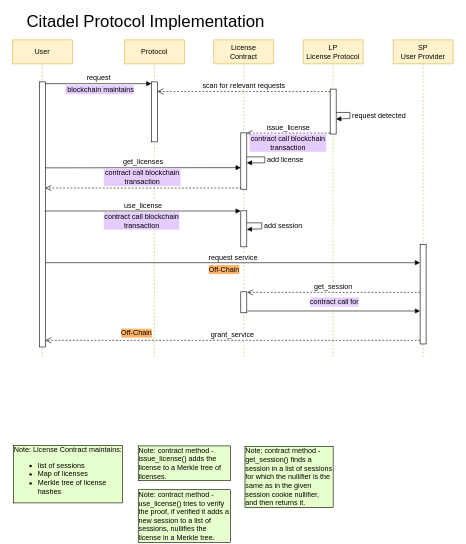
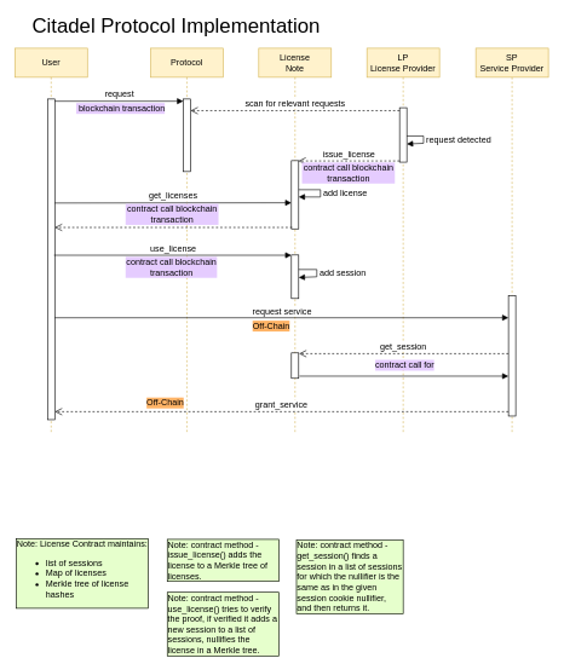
  <mxCell id="0" />
  <mxCell id="1" parent="0" />
  <mxCell id="2" value="Protocol" style="shape=umlLifeline;perimeter=lifelinePerimeter;whiteSpace=wrap;html=1;container=0;dropTarget=0;collapsible=0;recursiveResize=0;outlineConnect=0;portConstraint=eastwest;newEdgeStyle={&quot;edgeStyle&quot;:&quot;elbowEdgeStyle&quot;,&quot;elbow&quot;:&quot;vertical&quot;,&quot;curved&quot;:0,&quot;rounded&quot;:0};labelBackgroundColor=none;fillColor=#fff2cc;strokeColor=#d6b656;" vertex="1" parent="1"><mxGeometry x="207" y="66" width="100" height="530" as="geometry" /></mxCell>
  <mxCell id="3" value="" style="html=1;points=[];perimeter=orthogonalPerimeter;outlineConnect=0;targetShapes=umlLifeline;portConstraint=eastwest;newEdgeStyle={&quot;edgeStyle&quot;:&quot;elbowEdgeStyle&quot;,&quot;elbow&quot;:&quot;vertical&quot;,&quot;curved&quot;:0,&quot;rounded&quot;:0};labelBackgroundColor=none;" vertex="1" parent="2"><mxGeometry x="45" y="70" width="10" height="100" as="geometry" /></mxCell>
  <mxCell id="4" value="User" style="shape=umlLifeline;perimeter=lifelinePerimeter;whiteSpace=wrap;html=1;container=0;dropTarget=0;collapsible=0;recursiveResize=0;outlineConnect=0;portConstraint=eastwest;newEdgeStyle={&quot;edgeStyle&quot;:&quot;elbowEdgeStyle&quot;,&quot;elbow&quot;:&quot;vertical&quot;,&quot;curved&quot;:0,&quot;rounded&quot;:0};labelBackgroundColor=none;fillColor=#fff2cc;strokeColor=#d6b656;" parent="1" vertex="1"><mxGeometry x="20" y="66" width="100" height="530" as="geometry" /></mxCell>
  <mxCell id="5" value="" style="html=1;points=[];perimeter=orthogonalPerimeter;outlineConnect=0;targetShapes=umlLifeline;portConstraint=eastwest;newEdgeStyle={&quot;edgeStyle&quot;:&quot;elbowEdgeStyle&quot;,&quot;elbow&quot;:&quot;vertical&quot;,&quot;curved&quot;:0,&quot;rounded&quot;:0};labelBackgroundColor=none;" parent="4" vertex="1"><mxGeometry x="45" y="70" width="10" height="442" as="geometry" /></mxCell>
- <mxCell id="6" value="LP&lt;br&gt;License Protocol" style="shape=umlLifeline;perimeter=lifelinePerimeter;whiteSpace=wrap;html=1;container=0;dropTarget=0;collapsible=0;recursiveResize=0;outlineConnect=0;portConstraint=eastwest;newEdgeStyle={&quot;edgeStyle&quot;:&quot;elbowEdgeStyle&quot;,&quot;elbow&quot;:&quot;vertical&quot;,&quot;curved&quot;:0,&quot;rounded&quot;:0};fillColor=#fff2cc;strokeColor=#d6b656;" parent="1" vertex="1"><mxGeometry x="505" y="66" width="100" height="530" as="geometry" /></mxCell>
+ <mxCell id="6" value="LP&lt;br&gt;License Provider" style="shape=umlLifeline;perimeter=lifelinePerimeter;whiteSpace=wrap;html=1;container=0;dropTarget=0;collapsible=0;recursiveResize=0;outlineConnect=0;portConstraint=eastwest;newEdgeStyle={&quot;edgeStyle&quot;:&quot;elbowEdgeStyle&quot;,&quot;elbow&quot;:&quot;vertical&quot;,&quot;curved&quot;:0,&quot;rounded&quot;:0};fillColor=#fff2cc;strokeColor=#d6b656;" parent="1" vertex="1"><mxGeometry x="505" y="66" width="100" height="530" as="geometry" /></mxCell>
  <mxCell id="7" value="" style="html=1;points=[];perimeter=orthogonalPerimeter;outlineConnect=0;targetShapes=umlLifeline;portConstraint=eastwest;newEdgeStyle={&quot;edgeStyle&quot;:&quot;elbowEdgeStyle&quot;,&quot;elbow&quot;:&quot;vertical&quot;,&quot;curved&quot;:0,&quot;rounded&quot;:0};" parent="6" vertex="1"><mxGeometry x="45" y="82" width="10" height="75" as="geometry" /></mxCell>
- <mxCell id="8" value="License&lt;br&gt;Contract" style="shape=umlLifeline;perimeter=lifelinePerimeter;whiteSpace=wrap;html=1;container=0;dropTarget=0;collapsible=0;recursiveResize=0;outlineConnect=0;portConstraint=eastwest;newEdgeStyle={&quot;edgeStyle&quot;:&quot;elbowEdgeStyle&quot;,&quot;elbow&quot;:&quot;vertical&quot;,&quot;curved&quot;:0,&quot;rounded&quot;:0};fillColor=#fff2cc;strokeColor=#d6b656;" parent="1" vertex="1"><mxGeometry x="356" y="66" width="100" height="530" as="geometry" /></mxCell>
+ <mxCell id="8" value="License&lt;br&gt;Note" style="shape=umlLifeline;perimeter=lifelinePerimeter;whiteSpace=wrap;html=1;container=0;dropTarget=0;collapsible=0;recursiveResize=0;outlineConnect=0;portConstraint=eastwest;newEdgeStyle={&quot;edgeStyle&quot;:&quot;elbowEdgeStyle&quot;,&quot;elbow&quot;:&quot;vertical&quot;,&quot;curved&quot;:0,&quot;rounded&quot;:0};fillColor=#fff2cc;strokeColor=#d6b656;" parent="1" vertex="1"><mxGeometry x="356" y="66" width="100" height="530" as="geometry" /></mxCell>
  <mxCell id="9" value="Citadel Protocol Implementation" style="text;html=1;strokeColor=none;fillColor=none;align=left;verticalAlign=middle;whiteSpace=wrap;rounded=0;fontSize=28;" parent="1" vertex="1"><mxGeometry x="42" y="20" width="458" height="30" as="geometry" /></mxCell>
  <mxCell id="10" value="use_license" style="html=1;verticalAlign=bottom;endArrow=block;rounded=0;fontSize=12;exitX=0.9;exitY=0.427;exitDx=0;exitDy=0;exitPerimeter=0;" parent="1" target="12" edge="1"><mxGeometry width="80" relative="1" as="geometry"><mxPoint x="74" y="351.34" as="sourcePoint" /><mxPoint x="396" y="351.34" as="targetPoint" /></mxGeometry></mxCell>
  <mxCell id="11" value="" style="html=1;verticalAlign=bottom;endArrow=block;rounded=0;fontSize=12;startArrow=none;" parent="1" edge="1"><mxGeometry y="80" width="80" relative="1" as="geometry"><mxPoint x="415" y="389" as="sourcePoint" /><mxPoint x="415" y="389" as="targetPoint" /><mxPoint x="-80" as="offset" /></mxGeometry></mxCell>
  <mxCell id="12" value="" style="html=1;points=[];perimeter=orthogonalPerimeter;outlineConnect=0;targetShapes=umlLifeline;portConstraint=eastwest;newEdgeStyle={&quot;edgeStyle&quot;:&quot;elbowEdgeStyle&quot;,&quot;elbow&quot;:&quot;vertical&quot;,&quot;curved&quot;:0,&quot;rounded&quot;:0};" parent="1" vertex="1"><mxGeometry x="401" y="351" width="10" height="60" as="geometry" /></mxCell>
  <mxCell id="13" value="Note: License Contract maintains:&lt;br&gt;&lt;ul&gt;&lt;li&gt;list of sessions&lt;br&gt;&lt;/li&gt;&lt;li&gt;Map of licenses&lt;/li&gt;&lt;li&gt;&lt;span style=&quot;&quot;&gt;Merkle tree of license hashes&lt;/span&gt;&lt;/li&gt;&lt;/ul&gt;" style="text;html=1;strokeColor=none;fillColor=none;align=left;verticalAlign=middle;whiteSpace=wrap;rounded=0;labelBackgroundColor=#E6FFCC;fontSize=12;labelBorderColor=default;shadow=0;" parent="1" vertex="1"><mxGeometry x="20" y="755" width="185" height="70" as="geometry" /></mxCell>
  <mxCell id="14" value="request" style="html=1;verticalAlign=bottom;endArrow=block;rounded=0;fontSize=12;" parent="1" edge="1" target="3"><mxGeometry width="80" relative="1" as="geometry"><mxPoint x="75" y="139" as="sourcePoint" /><mxPoint x="310" y="139" as="targetPoint" /></mxGeometry></mxCell>
  <mxCell id="15" value="scan for relevant requests" style="html=1;verticalAlign=bottom;endArrow=open;dashed=1;endSize=8;rounded=0;fontSize=12;" parent="1" edge="1"><mxGeometry relative="1" as="geometry"><mxPoint x="550" y="152" as="sourcePoint" /><mxPoint x="262" y="152" as="targetPoint" /></mxGeometry></mxCell>
- <mxCell id="16" value="&amp;nbsp;blockchain maintains" style="text;html=1;strokeColor=none;fillColor=none;align=center;verticalAlign=middle;whiteSpace=wrap;rounded=0;labelBackgroundColor=#E5CCFF;fontSize=12;" parent="1" vertex="1"><mxGeometry x="101" y="141" width="130" height="15" as="geometry" /></mxCell>
+ <mxCell id="16" value="&amp;nbsp;blockchain transaction" style="text;html=1;strokeColor=none;fillColor=none;align=center;verticalAlign=middle;whiteSpace=wrap;rounded=0;labelBackgroundColor=#E5CCFF;fontSize=12;" parent="1" vertex="1"><mxGeometry x="101" y="141" width="130" height="15" as="geometry" /></mxCell>
  <mxCell id="17" value="issue_license" style="html=1;verticalAlign=bottom;endArrow=open;dashed=1;endSize=8;rounded=0;fontSize=12;entryX=0.967;entryY=0.004;entryDx=0;entryDy=0;entryPerimeter=0;" parent="1" source="7" edge="1" target="32"><mxGeometry relative="1" as="geometry"><mxPoint x="555" y="195" as="sourcePoint" /><mxPoint x="320" y="195" as="targetPoint" /></mxGeometry></mxCell>
  <mxCell id="18" value="contract call blockchain transaction" style="text;html=1;strokeColor=none;fillColor=none;align=center;verticalAlign=middle;whiteSpace=wrap;rounded=0;labelBackgroundColor=#E5CCFF;fontSize=12;" parent="1" vertex="1"><mxGeometry x="415" y="223" width="130" height="30" as="geometry" /></mxCell>
  <mxCell id="19" value="contract call blockchain transaction" style="text;html=1;strokeColor=none;fillColor=none;align=center;verticalAlign=middle;whiteSpace=wrap;rounded=0;labelBackgroundColor=#E5CCFF;fontSize=12;" parent="1" vertex="1"><mxGeometry x="172" y="353" width="128" height="30" as="geometry" /></mxCell>
  <mxCell id="20" value="request service" style="html=1;verticalAlign=bottom;endArrow=block;rounded=0;fontSize=12;" parent="1" edge="1"><mxGeometry width="80" relative="1" as="geometry"><mxPoint x="75" y="437.5" as="sourcePoint" /><mxPoint x="700" y="437.5" as="targetPoint" /><mxPoint as="offset" /></mxGeometry></mxCell>
  <mxCell id="21" value="" style="html=1;points=[];perimeter=orthogonalPerimeter;labelBackgroundColor=#99FF99;fontSize=12;" parent="1" vertex="1"><mxGeometry x="401" y="486" width="10" height="35" as="geometry" /></mxCell>
  <mxCell id="22" value="get_session" style="html=1;verticalAlign=bottom;endArrow=open;dashed=1;endSize=8;rounded=0;fontSize=12;entryX=1.05;entryY=0.063;entryDx=0;entryDy=0;entryPerimeter=0;" parent="1" edge="1"><mxGeometry x="0.004" relative="1" as="geometry"><mxPoint x="700" y="487" as="sourcePoint" /><mxPoint x="411.5" y="487.016" as="targetPoint" /><mxPoint as="offset" /></mxGeometry></mxCell>
  <mxCell id="23" value="contract call for" style="text;html=1;strokeColor=none;fillColor=none;align=center;verticalAlign=middle;whiteSpace=wrap;rounded=0;labelBackgroundColor=#E5CCFF;fontSize=12;" parent="1" vertex="1"><mxGeometry x="515" y="493" width="85" height="20" as="geometry" /></mxCell>
  <mxCell id="24" value="grant_service" style="html=1;verticalAlign=bottom;endArrow=open;dashed=1;endSize=8;rounded=0;fontSize=12;" parent="1" edge="1"><mxGeometry relative="1" as="geometry"><mxPoint x="700" y="567" as="sourcePoint" /><mxPoint x="75" y="567" as="targetPoint" /></mxGeometry></mxCell>
  <mxCell id="25" value="Off-Chain" style="text;html=1;strokeColor=none;fillColor=none;align=center;verticalAlign=middle;whiteSpace=wrap;rounded=0;labelBackgroundColor=#FFB366;fontSize=12;" parent="1" vertex="1"><mxGeometry x="185" y="540" width="85" height="30" as="geometry" /></mxCell>
  <mxCell id="26" value="Note: contract method - issue_license() adds the license to a Merkle tree of licenses." style="text;html=1;strokeColor=none;fillColor=none;align=left;verticalAlign=middle;whiteSpace=wrap;rounded=0;labelBackgroundColor=#E6FFCC;fontSize=12;labelBorderColor=default;shadow=0;" parent="1" vertex="1"><mxGeometry x="228" y="762" width="157" height="20" as="geometry" /></mxCell>
  <mxCell id="27" value="Note: contract method - use_license() tries to verify the proof, if verified it adds a new session to a list of sessions, nullifies the license in a Merkle tree." style="text;html=1;strokeColor=none;fillColor=none;align=left;verticalAlign=middle;whiteSpace=wrap;rounded=0;labelBackgroundColor=#E6FFCC;fontSize=12;labelBorderColor=default;shadow=0;" parent="1" vertex="1"><mxGeometry x="228" y="835" width="157" height="50" as="geometry" /></mxCell>
  <mxCell id="28" value="Note: contract method - get_session() finds a session in a list of sessions for which the nullifier is the same as in the given session cookie nullifier, and then returns it." style="text;html=1;strokeColor=none;fillColor=none;align=left;verticalAlign=middle;whiteSpace=wrap;rounded=0;labelBackgroundColor=#E6FFCC;fontSize=12;labelBorderColor=default;shadow=0;" parent="1" vertex="1"><mxGeometry x="406" y="785" width="150" height="20" as="geometry" /></mxCell>
  <mxCell id="29" value="" style="html=1;verticalAlign=bottom;endArrow=block;rounded=0;fontSize=12;" parent="1" edge="1"><mxGeometry width="80" relative="1" as="geometry"><mxPoint x="412" y="518" as="sourcePoint" /><mxPoint x="700" y="518" as="targetPoint" /></mxGeometry></mxCell>
- <mxCell id="30" value="SP&lt;br&gt;User Provider" style="shape=umlLifeline;perimeter=lifelinePerimeter;whiteSpace=wrap;html=1;container=0;dropTarget=0;collapsible=0;recursiveResize=0;outlineConnect=0;portConstraint=eastwest;newEdgeStyle={&quot;edgeStyle&quot;:&quot;elbowEdgeStyle&quot;,&quot;elbow&quot;:&quot;vertical&quot;,&quot;curved&quot;:0,&quot;rounded&quot;:0};fillColor=#fff2cc;strokeColor=#d6b656;" vertex="1" parent="1"><mxGeometry x="655" y="66" width="100" height="530" as="geometry" /></mxCell>
+ <mxCell id="30" value="SP&lt;br&gt;Service Provider" style="shape=umlLifeline;perimeter=lifelinePerimeter;whiteSpace=wrap;html=1;container=0;dropTarget=0;collapsible=0;recursiveResize=0;outlineConnect=0;portConstraint=eastwest;newEdgeStyle={&quot;edgeStyle&quot;:&quot;elbowEdgeStyle&quot;,&quot;elbow&quot;:&quot;vertical&quot;,&quot;curved&quot;:0,&quot;rounded&quot;:0};fillColor=#fff2cc;strokeColor=#d6b656;" vertex="1" parent="1"><mxGeometry x="655" y="66" width="100" height="530" as="geometry" /></mxCell>
  <mxCell id="31" value="" style="html=1;points=[];perimeter=orthogonalPerimeter;outlineConnect=0;targetShapes=umlLifeline;portConstraint=eastwest;newEdgeStyle={&quot;edgeStyle&quot;:&quot;elbowEdgeStyle&quot;,&quot;elbow&quot;:&quot;vertical&quot;,&quot;curved&quot;:0,&quot;rounded&quot;:0};" vertex="1" parent="30"><mxGeometry x="45" y="341" width="10" height="166" as="geometry" /></mxCell>
  <mxCell id="32" value="" style="html=1;points=[];perimeter=orthogonalPerimeter;rounded=0;shadow=0;labelBackgroundColor=#E6FFCC;labelBorderColor=default;fontSize=12;" vertex="1" parent="1"><mxGeometry x="401" y="221" width="10" height="94" as="geometry" /></mxCell>
  <mxCell id="33" value="add session" style="edgeStyle=orthogonalEdgeStyle;html=1;align=left;spacingLeft=2;endArrow=block;rounded=0;fontSize=12;" edge="1" parent="1"><mxGeometry relative="1" as="geometry"><mxPoint x="411" y="371" as="sourcePoint" /><Array as="points"><mxPoint x="436" y="371" /><mxPoint x="436" y="381" /></Array><mxPoint x="411" y="382" as="targetPoint" /></mxGeometry></mxCell>
  <mxCell id="34" value="add license" style="edgeStyle=orthogonalEdgeStyle;html=1;align=left;spacingLeft=2;endArrow=block;rounded=0;fontSize=12;" edge="1" parent="1"><mxGeometry relative="1" as="geometry"><mxPoint x="411" y="261" as="sourcePoint" /><Array as="points"><mxPoint x="441" y="261" /><mxPoint x="441" y="271" /></Array><mxPoint x="411" y="271" as="targetPoint" /></mxGeometry></mxCell>
  <mxCell id="35" value="Off-Chain" style="text;html=1;strokeColor=none;fillColor=none;align=center;verticalAlign=middle;whiteSpace=wrap;rounded=0;labelBackgroundColor=#FFB366;fontSize=12;" vertex="1" parent="1"><mxGeometry x="331" y="434" width="85" height="30" as="geometry" /></mxCell>
  <mxCell id="36" value="get_licenses" style="html=1;verticalAlign=bottom;endArrow=block;rounded=0;fontSize=12;exitX=0.9;exitY=0.427;exitDx=0;exitDy=0;exitPerimeter=0;" edge="1" parent="1"><mxGeometry width="80" relative="1" as="geometry"><mxPoint x="75" y="279.34" as="sourcePoint" /><mxPoint x="401" y="279" as="targetPoint" /></mxGeometry></mxCell>
  <mxCell id="37" value="" style="html=1;verticalAlign=bottom;endArrow=open;dashed=1;endSize=8;rounded=0;fontSize=12;" edge="1" parent="1"><mxGeometry relative="1" as="geometry"><mxPoint x="402" y="313" as="sourcePoint" /><mxPoint x="75" y="313" as="targetPoint" /></mxGeometry></mxCell>
  <mxCell id="38" value="request detected" style="edgeStyle=orthogonalEdgeStyle;html=1;align=left;spacingLeft=2;endArrow=block;rounded=0;fontSize=12;" edge="1" parent="1"><mxGeometry relative="1" as="geometry"><mxPoint x="560" y="187" as="sourcePoint" /><Array as="points"><mxPoint x="583" y="187" /><mxPoint x="583" y="197" /><mxPoint x="560" y="197" /></Array><mxPoint x="560" y="198" as="targetPoint" /></mxGeometry></mxCell>
  <mxCell id="39" value="contract call blockchain transaction" style="text;html=1;strokeColor=none;fillColor=none;align=center;verticalAlign=middle;whiteSpace=wrap;rounded=0;labelBackgroundColor=#E5CCFF;fontSize=12;" vertex="1" parent="1"><mxGeometry x="172" y="280" width="130" height="30" as="geometry" /></mxCell>
